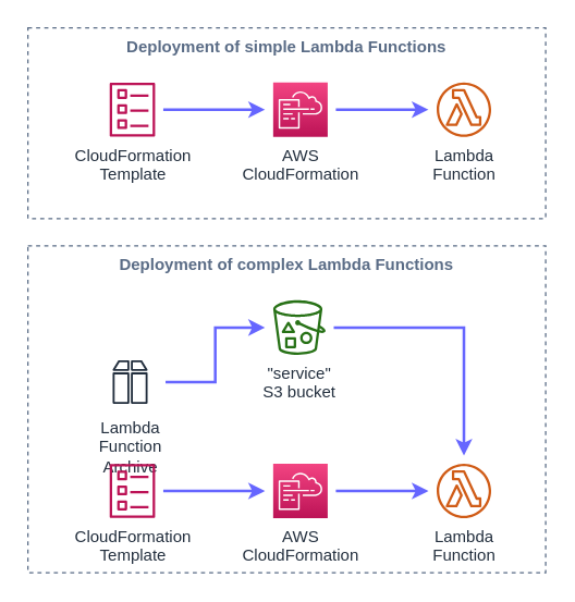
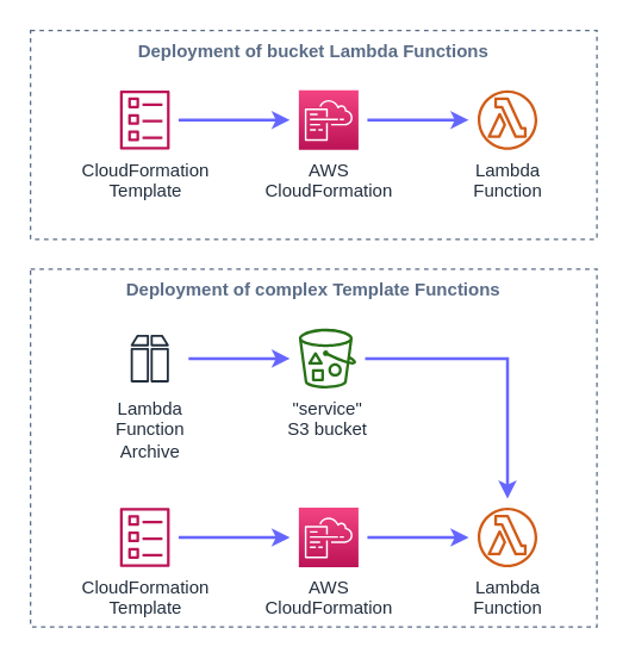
  <mxCell id="0" />
  <mxCell id="1" parent="0" />
  <mxCell id="2" style="edgeStyle=orthogonalEdgeStyle;rounded=0;orthogonalLoop=1;jettySize=auto;html=1;sourcePerimeterSpacing=6;targetPerimeterSpacing=6;strokeColor=#6666ff;strokeWidth=2;" edge="1" parent="1" source="3" target="4"><mxGeometry relative="1" as="geometry" /></mxCell>
  <mxCell id="3" value="&quot;service&quot;&lt;br&gt;S3 bucket" style="outlineConnect=0;fontColor=#232F3E;gradientColor=none;fillColor=#277116;strokeColor=none;dashed=0;verticalLabelPosition=bottom;verticalAlign=top;align=center;html=1;fontSize=12;fontStyle=0;aspect=fixed;pointerEvents=1;shape=mxgraph.aws4.bucket_with_objects;" vertex="1" parent="1"><mxGeometry x="200" y="220" width="38.46" height="40" as="geometry" /></mxCell>
  <mxCell id="4" value="Lambda&lt;br&gt;Function" style="outlineConnect=0;fontColor=#232F3E;gradientColor=none;fillColor=#D05C17;strokeColor=none;dashed=0;verticalLabelPosition=bottom;verticalAlign=top;align=center;html=1;fontSize=12;fontStyle=0;aspect=fixed;pointerEvents=1;shape=mxgraph.aws4.lambda_function;" vertex="1" parent="1"><mxGeometry x="320" y="340" width="40" height="40" as="geometry" /></mxCell>
  <mxCell id="5" style="edgeStyle=orthogonalEdgeStyle;rounded=0;orthogonalLoop=1;jettySize=auto;html=1;sourcePerimeterSpacing=6;targetPerimeterSpacing=6;strokeColor=#6666ff;strokeWidth=2;" edge="1" parent="1" source="6" target="9"><mxGeometry relative="1" as="geometry" /></mxCell>
  <mxCell id="6" value="CloudFormation&lt;br&gt;Template" style="outlineConnect=0;fontColor=#232F3E;gradientColor=none;fillColor=#BC1356;strokeColor=none;dashed=0;verticalLabelPosition=bottom;verticalAlign=top;align=center;html=1;fontSize=12;fontStyle=0;aspect=fixed;pointerEvents=1;shape=mxgraph.aws4.template;" vertex="1" parent="1"><mxGeometry x="80" y="60" width="33.33" height="40" as="geometry" /></mxCell>
  <mxCell id="7" value="Lambda&lt;br&gt;Function" style="outlineConnect=0;fontColor=#232F3E;gradientColor=none;fillColor=#D05C17;strokeColor=none;dashed=0;verticalLabelPosition=bottom;verticalAlign=top;align=center;html=1;fontSize=12;fontStyle=0;aspect=fixed;pointerEvents=1;shape=mxgraph.aws4.lambda_function;" vertex="1" parent="1"><mxGeometry x="320" y="60" width="40" height="40" as="geometry" /></mxCell>
  <mxCell id="8" style="edgeStyle=orthogonalEdgeStyle;rounded=0;orthogonalLoop=1;jettySize=auto;html=1;sourcePerimeterSpacing=6;targetPerimeterSpacing=6;strokeColor=#6666ff;strokeWidth=2;" edge="1" parent="1" source="9" target="7"><mxGeometry relative="1" as="geometry" /></mxCell>
  <mxCell id="9" value="AWS&lt;br&gt;CloudFormation" style="outlineConnect=0;fontColor=#232F3E;gradientColor=#F34482;gradientDirection=north;fillColor=#BC1356;strokeColor=#ffffff;dashed=0;verticalLabelPosition=bottom;verticalAlign=top;align=center;html=1;fontSize=12;fontStyle=0;aspect=fixed;shape=mxgraph.aws4.resourceIcon;resIcon=mxgraph.aws4.cloudformation;" vertex="1" parent="1"><mxGeometry x="200" y="60" width="40" height="40" as="geometry" /></mxCell>
  <mxCell id="10" style="edgeStyle=orthogonalEdgeStyle;rounded=0;orthogonalLoop=1;jettySize=auto;html=1;sourcePerimeterSpacing=6;targetPerimeterSpacing=6;strokeColor=#6666ff;strokeWidth=2;" edge="1" parent="1" source="11" target="3"><mxGeometry relative="1" as="geometry" /></mxCell>
- <mxCell id="11" value="Lambda&lt;br&gt;Function&lt;br&gt;Archive" style="outlineConnect=0;fontColor=#232F3E;gradientColor=none;strokeColor=#232F3E;fillColor=#ffffff;dashed=0;verticalLabelPosition=bottom;verticalAlign=top;align=center;html=1;fontSize=12;fontStyle=0;aspect=fixed;shape=mxgraph.aws4.resourceIcon;resIcon=mxgraph.aws4.archive;" vertex="1" parent="1"><mxGeometry x="75" y="260" width="40" height="40" as="geometry" /></mxCell>
+ <mxCell id="11" value="Lambda&lt;br&gt;Function&lt;br&gt;Archive" style="outlineConnect=0;fontColor=#232F3E;gradientColor=none;strokeColor=#232F3E;fillColor=#ffffff;dashed=0;verticalLabelPosition=bottom;verticalAlign=top;align=center;html=1;fontSize=12;fontStyle=0;aspect=fixed;shape=mxgraph.aws4.resourceIcon;resIcon=mxgraph.aws4.archive;" vertex="1" parent="1"><mxGeometry x="80" y="220" width="40" height="40" as="geometry" /></mxCell>
  <mxCell id="12" style="edgeStyle=orthogonalEdgeStyle;rounded=0;orthogonalLoop=1;jettySize=auto;html=1;strokeColor=#6666ff;strokeWidth=2;targetPerimeterSpacing=6;sourcePerimeterSpacing=6;" edge="1" parent="1" source="13" target="15"><mxGeometry relative="1" as="geometry" /></mxCell>
  <mxCell id="13" value="CloudFormation&lt;br&gt;Template" style="outlineConnect=0;fontColor=#232F3E;gradientColor=none;fillColor=#BC1356;strokeColor=none;dashed=0;verticalLabelPosition=bottom;verticalAlign=top;align=center;html=1;fontSize=12;fontStyle=0;aspect=fixed;pointerEvents=1;shape=mxgraph.aws4.template;" vertex="1" parent="1"><mxGeometry x="80" y="340" width="33.33" height="40" as="geometry" /></mxCell>
  <mxCell id="14" style="edgeStyle=orthogonalEdgeStyle;rounded=0;orthogonalLoop=1;jettySize=auto;html=1;sourcePerimeterSpacing=6;targetPerimeterSpacing=6;strokeColor=#6666ff;strokeWidth=2;" edge="1" parent="1" source="15" target="4"><mxGeometry relative="1" as="geometry" /></mxCell>
  <mxCell id="15" value="AWS&lt;br&gt;CloudFormation" style="outlineConnect=0;fontColor=#232F3E;gradientColor=#F34482;gradientDirection=north;fillColor=#BC1356;strokeColor=#ffffff;dashed=0;verticalLabelPosition=bottom;verticalAlign=top;align=center;html=1;fontSize=12;fontStyle=0;aspect=fixed;shape=mxgraph.aws4.resourceIcon;resIcon=mxgraph.aws4.cloudformation;" vertex="1" parent="1"><mxGeometry x="200" y="340" width="40" height="40" as="geometry" /></mxCell>
- <mxCell id="16" value="Deployment of complex Lambda Functions" style="fillColor=none;strokeColor=#5A6C86;dashed=1;verticalAlign=top;fontStyle=1;fontColor=#5A6C86;" vertex="1" parent="1"><mxGeometry x="20" y="180" width="380" height="240" as="geometry" /></mxCell>
- <mxCell id="17" value="Deployment of simple Lambda Functions" style="fillColor=none;strokeColor=#5A6C86;dashed=1;verticalAlign=top;fontStyle=1;fontColor=#5A6C86;" vertex="1" parent="1"><mxGeometry x="20" y="20" width="380" height="140" as="geometry" /></mxCell>
+ <mxCell id="16" value="Deployment of complex Template Functions" style="fillColor=none;strokeColor=#5A6C86;dashed=1;verticalAlign=top;fontStyle=1;fontColor=#5A6C86;" vertex="1" parent="1"><mxGeometry x="20" y="180" width="380" height="240" as="geometry" /></mxCell>
+ <mxCell id="17" value="Deployment of bucket Lambda Functions" style="fillColor=none;strokeColor=#5A6C86;dashed=1;verticalAlign=top;fontStyle=1;fontColor=#5A6C86;" vertex="1" parent="1"><mxGeometry x="20" y="20" width="380" height="140" as="geometry" /></mxCell>
